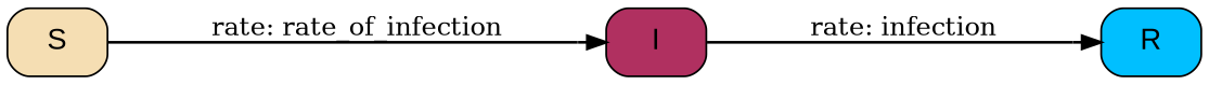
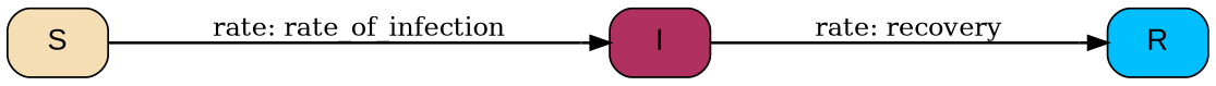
  digraph {
    rankdir=LR
    node [fontname=Arial fontsize=16 shape=Mrecord style="filled,rounded"]
    edge [arrowhead=normalnone arrowtail=none dir=both minlen=3 penwidth=1.5 style=solid]
    n1 [fillcolor=wheat label=S]
    n2 [fillcolor=maroon label=I]
    n3 [fillcolor=deepskyblue label=R]
    n1 -> n2 [label="rate: rate_of_infection"]
-   n2 -> n3 [label="rate: infection"]
+   n2 -> n3 [label="rate: recovery"]
  }
